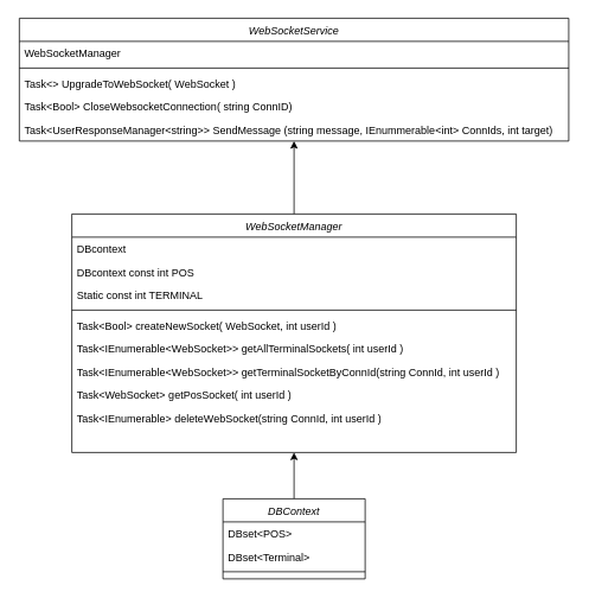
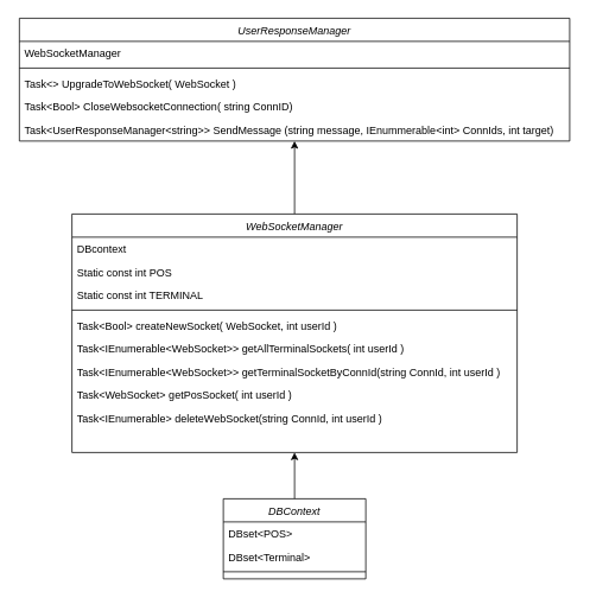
  <mxCell id="0" />
  <mxCell id="1" parent="0" />
- <mxCell id="2" value="WebSocketService" style="swimlane;fontStyle=2;align=center;verticalAlign=top;childLayout=stackLayout;horizontal=1;startSize=26;horizontalStack=0;resizeParent=1;resizeLast=0;collapsible=1;marginBottom=0;rounded=0;shadow=0;strokeWidth=1;" parent="1" vertex="1"><mxGeometry x="20.94" y="20" width="618.12" height="138" as="geometry"><mxRectangle x="230" y="140" width="160" height="26" as="alternateBounds" /></mxGeometry></mxCell>
+ <mxCell id="2" value="UserResponseManager" style="swimlane;fontStyle=2;align=center;verticalAlign=top;childLayout=stackLayout;horizontal=1;startSize=26;horizontalStack=0;resizeParent=1;resizeLast=0;collapsible=1;marginBottom=0;rounded=0;shadow=0;strokeWidth=1;" parent="1" vertex="1"><mxGeometry x="20.94" y="20" width="618.12" height="138" as="geometry"><mxRectangle x="230" y="140" width="160" height="26" as="alternateBounds" /></mxGeometry></mxCell>
  <mxCell id="3" value="WebSocketManager" style="text;align=left;verticalAlign=top;spacingLeft=4;spacingRight=4;overflow=hidden;rotatable=0;points=[[0,0.5],[1,0.5]];portConstraint=eastwest;rounded=0;shadow=0;html=0;" parent="2" vertex="1"><mxGeometry y="26" width="618.12" height="26" as="geometry" /></mxCell>
  <mxCell id="4" value="" style="line;html=1;strokeWidth=1;align=left;verticalAlign=middle;spacingTop=-1;spacingLeft=3;spacingRight=3;rotatable=0;labelPosition=right;points=[];portConstraint=eastwest;" parent="2" vertex="1"><mxGeometry y="52" width="618.12" height="8" as="geometry" /></mxCell>
  <mxCell id="5" value="Task&lt;&gt; UpgradeToWebSocket( WebSocket )" style="text;align=left;verticalAlign=top;spacingLeft=4;spacingRight=4;overflow=hidden;rotatable=0;points=[[0,0.5],[1,0.5]];portConstraint=eastwest;" parent="2" vertex="1"><mxGeometry y="60" width="618.12" height="26" as="geometry" /></mxCell>
  <mxCell id="6" value="Task&lt;Bool&gt; CloseWebsocketConnection( string ConnID)" style="text;align=left;verticalAlign=top;spacingLeft=4;spacingRight=4;overflow=hidden;rotatable=0;points=[[0,0.5],[1,0.5]];portConstraint=eastwest;" vertex="1" parent="2"><mxGeometry y="86" width="618.12" height="26" as="geometry" /></mxCell>
  <mxCell id="7" value="Task&lt;UserResponseManager&lt;string&gt;&gt; SendMessage (string message, IEnummerable&lt;int&gt; ConnIds, int target)" style="text;align=left;verticalAlign=top;spacingLeft=4;spacingRight=4;overflow=hidden;rotatable=0;points=[[0,0.5],[1,0.5]];portConstraint=eastwest;" vertex="1" parent="2"><mxGeometry y="112" width="618.12" height="26" as="geometry" /></mxCell>
  <mxCell id="8" style="edgeStyle=orthogonalEdgeStyle;rounded=0;orthogonalLoop=1;jettySize=auto;html=1;exitX=0.5;exitY=0;exitDx=0;exitDy=0;entryX=0.5;entryY=1;entryDx=0;entryDy=0;" edge="1" parent="1" source="9" target="2"><mxGeometry relative="1" as="geometry" /></mxCell>
  <mxCell id="9" value="WebSocketManager" style="swimlane;fontStyle=2;align=center;verticalAlign=top;childLayout=stackLayout;horizontal=1;startSize=26;horizontalStack=0;resizeParent=1;resizeLast=0;collapsible=1;marginBottom=0;rounded=0;shadow=0;strokeWidth=1;" vertex="1" parent="1"><mxGeometry x="80" y="240" width="500" height="268" as="geometry"><mxRectangle x="230" y="140" width="160" height="26" as="alternateBounds" /></mxGeometry></mxCell>
  <mxCell id="10" value="DBcontext" style="text;align=left;verticalAlign=top;spacingLeft=4;spacingRight=4;overflow=hidden;rotatable=0;points=[[0,0.5],[1,0.5]];portConstraint=eastwest;rounded=0;shadow=0;html=0;" vertex="1" parent="9"><mxGeometry y="26" width="500" height="26" as="geometry" /></mxCell>
- <mxCell id="11" value="DBcontext const int POS" style="text;align=left;verticalAlign=top;spacingLeft=4;spacingRight=4;overflow=hidden;rotatable=0;points=[[0,0.5],[1,0.5]];portConstraint=eastwest;rounded=0;shadow=0;html=0;" vertex="1" parent="9"><mxGeometry y="52" width="500" height="26" as="geometry" /></mxCell>
+ <mxCell id="11" value="Static const int POS" style="text;align=left;verticalAlign=top;spacingLeft=4;spacingRight=4;overflow=hidden;rotatable=0;points=[[0,0.5],[1,0.5]];portConstraint=eastwest;rounded=0;shadow=0;html=0;" vertex="1" parent="9"><mxGeometry y="52" width="500" height="26" as="geometry" /></mxCell>
  <mxCell id="12" value="Static const int TERMINAL" style="text;align=left;verticalAlign=top;spacingLeft=4;spacingRight=4;overflow=hidden;rotatable=0;points=[[0,0.5],[1,0.5]];portConstraint=eastwest;rounded=0;shadow=0;html=0;" vertex="1" parent="9"><mxGeometry y="78" width="500" height="26" as="geometry" /></mxCell>
  <mxCell id="13" value="" style="line;html=1;strokeWidth=1;align=left;verticalAlign=middle;spacingTop=-1;spacingLeft=3;spacingRight=3;rotatable=0;labelPosition=right;points=[];portConstraint=eastwest;" vertex="1" parent="9"><mxGeometry y="104" width="500" height="8" as="geometry" /></mxCell>
  <mxCell id="14" value="Task&lt;Bool&gt; createNewSocket( WebSocket, int userId )" style="text;align=left;verticalAlign=top;spacingLeft=4;spacingRight=4;overflow=hidden;rotatable=0;points=[[0,0.5],[1,0.5]];portConstraint=eastwest;" vertex="1" parent="9"><mxGeometry y="112" width="500" height="26" as="geometry" /></mxCell>
  <mxCell id="15" value="Task&lt;IEnumerable&lt;WebSocket&gt;&gt; getAllTerminalSockets( int userId )" style="text;align=left;verticalAlign=top;spacingLeft=4;spacingRight=4;overflow=hidden;rotatable=0;points=[[0,0.5],[1,0.5]];portConstraint=eastwest;" vertex="1" parent="9"><mxGeometry y="138" width="500" height="26" as="geometry" /></mxCell>
  <mxCell id="16" value="Task&lt;IEnumerable&lt;WebSocket&gt;&gt; getTerminalSocketByConnId(string ConnId, int userId )" style="text;align=left;verticalAlign=top;spacingLeft=4;spacingRight=4;overflow=hidden;rotatable=0;points=[[0,0.5],[1,0.5]];portConstraint=eastwest;" vertex="1" parent="9"><mxGeometry y="164" width="500" height="26" as="geometry" /></mxCell>
  <mxCell id="17" value="Task&lt;WebSocket&gt; getPosSocket( int userId )" style="text;align=left;verticalAlign=top;spacingLeft=4;spacingRight=4;overflow=hidden;rotatable=0;points=[[0,0.5],[1,0.5]];portConstraint=eastwest;" vertex="1" parent="9"><mxGeometry y="190" width="500" height="26" as="geometry" /></mxCell>
  <mxCell id="18" value="Task&lt;IEnumerable&gt; deleteWebSocket(string ConnId, int userId )" style="text;align=left;verticalAlign=top;spacingLeft=4;spacingRight=4;overflow=hidden;rotatable=0;points=[[0,0.5],[1,0.5]];portConstraint=eastwest;" vertex="1" parent="9"><mxGeometry y="216" width="500" height="26" as="geometry" /></mxCell>
  <mxCell id="19" style="edgeStyle=orthogonalEdgeStyle;rounded=0;orthogonalLoop=1;jettySize=auto;html=1;exitX=0.5;exitY=0;exitDx=0;exitDy=0;entryX=0.5;entryY=1;entryDx=0;entryDy=0;" edge="1" parent="1" source="20" target="9"><mxGeometry relative="1" as="geometry" /></mxCell>
  <mxCell id="20" value="DBContext" style="swimlane;fontStyle=2;align=center;verticalAlign=top;childLayout=stackLayout;horizontal=1;startSize=26;horizontalStack=0;resizeParent=1;resizeLast=0;collapsible=1;marginBottom=0;rounded=0;shadow=0;strokeWidth=1;" vertex="1" parent="1"><mxGeometry x="250" y="560" width="160" height="90" as="geometry"><mxRectangle x="230" y="140" width="160" height="26" as="alternateBounds" /></mxGeometry></mxCell>
  <mxCell id="21" value="DBset&lt;POS&gt;" style="text;align=left;verticalAlign=top;spacingLeft=4;spacingRight=4;overflow=hidden;rotatable=0;points=[[0,0.5],[1,0.5]];portConstraint=eastwest;rounded=0;shadow=0;html=0;" vertex="1" parent="20"><mxGeometry y="26" width="160" height="26" as="geometry" /></mxCell>
  <mxCell id="22" value="DBset&lt;Terminal&gt;" style="text;align=left;verticalAlign=top;spacingLeft=4;spacingRight=4;overflow=hidden;rotatable=0;points=[[0,0.5],[1,0.5]];portConstraint=eastwest;rounded=0;shadow=0;html=0;" vertex="1" parent="20"><mxGeometry y="52" width="160" height="26" as="geometry" /></mxCell>
  <mxCell id="23" value="" style="line;html=1;strokeWidth=1;align=left;verticalAlign=middle;spacingTop=-1;spacingLeft=3;spacingRight=3;rotatable=0;labelPosition=right;points=[];portConstraint=eastwest;" vertex="1" parent="20"><mxGeometry y="78" width="160" height="8" as="geometry" /></mxCell>
